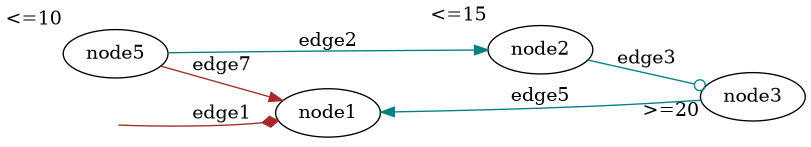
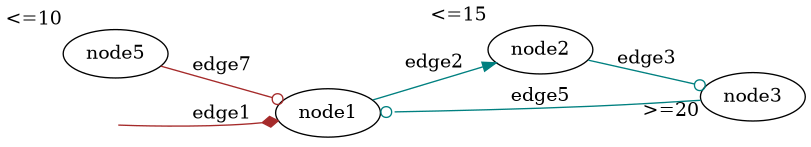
  digraph {
    rankdir=LR
    edge [arrowhead=normal color=teal]
    n1 [label=node1]
    n2 [label=node2 xlabel="<=15"]
    n3 [label=node3 xlabel=">=20"]
    n4 [label=node5 xlabel="<=10"]
    q0 [shape=point style=invis]
-   n4 -> n2 [label=edge2]
+   n1 -> n2 [label=edge2]
    n2 -> n3 [arrowhead=odot label=edge3]
-   n3 -> n1 [label=edge5]
-   n4 -> n1 [color=brown label=edge7]
+   n3 -> n1 [arrowhead=odot label=edge5]
+   n4 -> n1 [arrowhead=odot color=brown label=edge7]
    q0 -> n1 [arrowhead=diamond color=brown label=edge1]
  }
